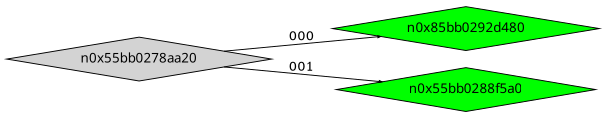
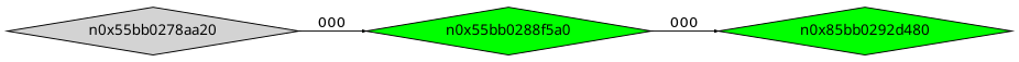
  digraph {
    rankdir=LR
    node [fontname=Terminus shape=diamond style=filled fillcolor=green]
    edge [arrowsize=.3]
    n0x55bb0278aa20 [height=.1 width=.1 fillcolor=""]
    n2 [height=.1 label=n0x85bb0292d480 width=.1]
    n0x55bb0288f5a0 [height=.1 width=.1]
-   n0x55bb0278aa20 -> n2 [label=000]
-   n0x55bb0278aa20 -> n0x55bb0288f5a0 [label=001]
+   n0x55bb0288f5a0 -> n2 [label=000]
+   n0x55bb0278aa20 -> n0x55bb0288f5a0 [label=000]
  }
